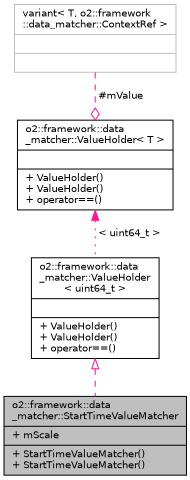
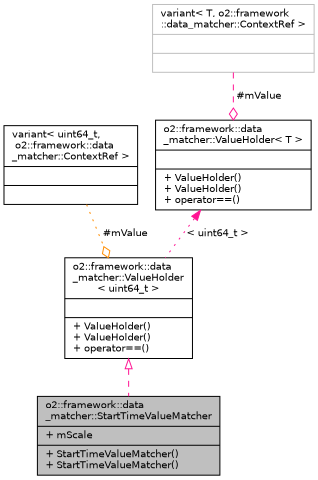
  digraph {
    node [color=black fontname=Helvetica fontsize=10 shape=record]
    edge [color=deeppink fontname=Helvetica fontsize=10 labelfontname=Helvetica labelfontsize=10 style=dashed]
    n1 [fillcolor=grey75 fontcolor=black height=0.2 label="{o2::framework::data\l_matcher::StartTimeValueMatcher\n|+ mScale\l|+ StartTimeValueMatcher()\l+ StartTimeValueMatcher()\l}" style=filled width=0.4]
    n2 [height=0.2 label="{o2::framework::data\l_matcher::ValueHolder\l\< uint64_t \>\n||+ ValueHolder()\l+ ValueHolder()\l+ operator==()\l}" width=0.4]
+   n3 [height=0.2 label="{variant\< uint64_t,\l o2::framework::data\l_matcher::ContextRef \>\n||}" width=0.4]
    n4 [height=0.2 label="{o2::framework::data\l_matcher::ValueHolder\< T \>\n||+ ValueHolder()\l+ ValueHolder()\l+ operator==()\l}" width=0.4]
    n5 [color=grey75 height=0.2 label="{variant\< T, o2::framework\l::data_matcher::ContextRef \>\n||}" width=0.4]
    n2 -> n1 [arrowtail=onormal dir=back]
+   n3 -> n2 [arrowhead=odiamond color=darkorange label=" #mValue" style=dotted]
    n4 -> n2 [dir=back label=" \< uint64_t \>" style=dotted]
    n5 -> n4 [arrowhead=odiamond label=" #mValue"]
  }
